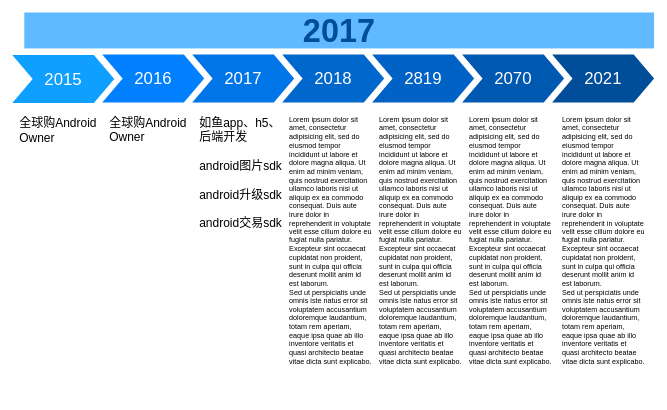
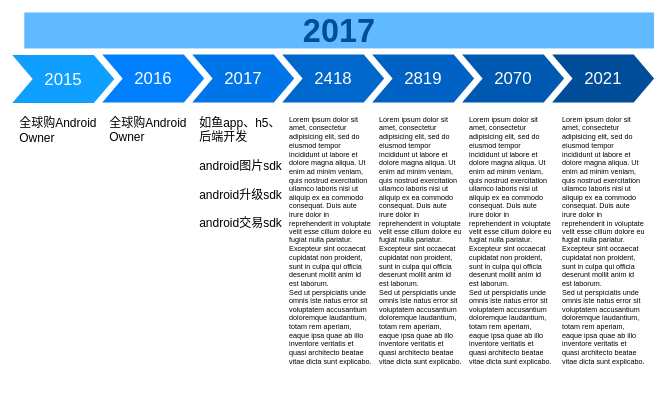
  <mxCell id="0" />
  <mxCell id="1" parent="0" />
  <mxCell id="2" value="2016" style="shape=step;whiteSpace=wrap;html=1;fontSize=28;fillColor=#0080FF;fontColor=#FFFFFF;strokeColor=none;" parent="1" vertex="1"><mxGeometry x="170" y="90" width="170" height="80" as="geometry" /></mxCell>
  <mxCell id="3" value="2017" style="shape=step;whiteSpace=wrap;html=1;fontSize=28;fillColor=#0075E8;fontColor=#FFFFFF;strokeColor=none;" parent="1" vertex="1"><mxGeometry x="320" y="90" width="170" height="80" as="geometry" /></mxCell>
- <mxCell id="4" value="2018" style="shape=step;whiteSpace=wrap;html=1;fontSize=28;fillColor=#0067CC;fontColor=#FFFFFF;strokeColor=none;" parent="1" vertex="1"><mxGeometry x="470" y="90" width="170" height="80" as="geometry" /></mxCell>
+ <mxCell id="4" value="2418" style="shape=step;whiteSpace=wrap;html=1;fontSize=28;fillColor=#0067CC;fontColor=#FFFFFF;strokeColor=none;" parent="1" vertex="1"><mxGeometry x="470" y="90" width="170" height="80" as="geometry" /></mxCell>
  <mxCell id="5" value="2819" style="shape=step;whiteSpace=wrap;html=1;fontSize=28;fillColor=#0062C4;fontColor=#FFFFFF;strokeColor=none;" parent="1" vertex="1"><mxGeometry x="620" y="90" width="170" height="80" as="geometry" /></mxCell>
  <mxCell id="6" value="2070" style="shape=step;whiteSpace=wrap;html=1;fontSize=28;fillColor=#0059B0;fontColor=#FFFFFF;strokeColor=none;" parent="1" vertex="1"><mxGeometry x="770" y="90" width="170" height="80" as="geometry" /></mxCell>
  <mxCell id="7" value="2021" style="shape=step;whiteSpace=wrap;html=1;fontSize=28;fillColor=#004D99;fontColor=#FFFFFF;strokeColor=none;" parent="1" vertex="1"><mxGeometry x="920" y="90" width="170" height="80" as="geometry" /></mxCell>
  <mxCell id="8" value="2017" style="text;html=1;strokeColor=none;fillColor=#61BAFF;align=center;verticalAlign=middle;whiteSpace=wrap;fontSize=54;fontStyle=1;fontColor=#004D99;" parent="1" vertex="1"><mxGeometry x="40" y="20" width="1050" height="60" as="geometry" /></mxCell>
  <mxCell id="9" value="&lt;span style=&quot;font-size: 20px&quot;&gt;全球购Android Owner&lt;br&gt;&lt;br&gt;&lt;br&gt;&lt;/span&gt;" style="text;spacingTop=-5;fillColor=#ffffff;whiteSpace=wrap;html=1;align=left;fontSize=12;fontFamily=Helvetica;fillColor=none;strokeColor=none;" parent="1" vertex="1"><mxGeometry x="180" y="190" width="140" height="470" as="geometry" /></mxCell>
  <mxCell id="10" value="&lt;font style=&quot;font-size: 20px&quot;&gt;如鱼app、h5、后端开发&lt;br&gt;&lt;br&gt;android图片sdk&lt;br&gt;&lt;br&gt;android升级sdk&lt;br&gt;&lt;br&gt;android交易sdk&lt;br&gt;&lt;/font&gt;" style="text;spacingTop=-5;fillColor=#ffffff;whiteSpace=wrap;html=1;align=left;fontSize=12;fontFamily=Helvetica;fillColor=none;strokeColor=none;" parent="1" vertex="1"><mxGeometry x="330" y="190" width="140" height="470" as="geometry" /></mxCell>
  <mxCell id="11" value="Lorem ipsum dolor sit amet, consectetur adipisicing elit, sed do eiusmod tempor incididunt ut labore et dolore magna aliqua. Ut enim ad minim veniam, quis nostrud exercitation ullamco laboris nisi ut aliquip ex ea commodo consequat. Duis aute irure dolor in reprehenderit in voluptate velit esse cillum dolore eu fugiat nulla pariatur. Excepteur sint occaecat cupidatat non proident, sunt in culpa qui officia deserunt mollit anim id est laborum.&lt;br&gt;Sed ut perspiciatis unde omnis iste natus error sit voluptatem accusantium doloremque laudantium, totam rem aperiam, eaque ipsa quae ab illo inventore veritatis et quasi architecto beatae vitae dicta sunt explicabo." style="text;spacingTop=-5;fillColor=#ffffff;whiteSpace=wrap;html=1;align=left;fontSize=12;fontFamily=Helvetica;fillColor=none;strokeColor=none;" parent="1" vertex="1"><mxGeometry x="480" y="190" width="140" height="470" as="geometry" /></mxCell>
  <mxCell id="12" value="Lorem ipsum dolor sit amet, consectetur adipisicing elit, sed do eiusmod tempor incididunt ut labore et dolore magna aliqua. Ut enim ad minim veniam, quis nostrud exercitation ullamco laboris nisi ut aliquip ex ea commodo consequat. Duis aute irure dolor in reprehenderit in voluptate velit esse cillum dolore eu fugiat nulla pariatur. Excepteur sint occaecat cupidatat non proident, sunt in culpa qui officia deserunt mollit anim id est laborum.&lt;br&gt;Sed ut perspiciatis unde omnis iste natus error sit voluptatem accusantium doloremque laudantium, totam rem aperiam, eaque ipsa quae ab illo inventore veritatis et quasi architecto beatae vitae dicta sunt explicabo." style="text;spacingTop=-5;fillColor=#ffffff;whiteSpace=wrap;html=1;align=left;fontSize=12;fontFamily=Helvetica;fillColor=none;strokeColor=none;" parent="1" vertex="1"><mxGeometry x="630" y="190" width="140" height="470" as="geometry" /></mxCell>
  <mxCell id="13" value="Lorem ipsum dolor sit amet, consectetur adipisicing elit, sed do eiusmod tempor incididunt ut labore et dolore magna aliqua. Ut enim ad minim veniam, quis nostrud exercitation ullamco laboris nisi ut aliquip ex ea commodo consequat. Duis aute irure dolor in reprehenderit in voluptate velit esse cillum dolore eu fugiat nulla pariatur. Excepteur sint occaecat cupidatat non proident, sunt in culpa qui officia deserunt mollit anim id est laborum.&lt;br&gt;Sed ut perspiciatis unde omnis iste natus error sit voluptatem accusantium doloremque laudantium, totam rem aperiam, eaque ipsa quae ab illo inventore veritatis et quasi architecto beatae vitae dicta sunt explicabo." style="text;spacingTop=-5;fillColor=#ffffff;whiteSpace=wrap;html=1;align=left;fontSize=12;fontFamily=Helvetica;fillColor=none;strokeColor=none;" parent="1" vertex="1"><mxGeometry x="780" y="190" width="140" height="470" as="geometry" /></mxCell>
  <mxCell id="14" value="Lorem ipsum dolor sit amet, consectetur adipisicing elit, sed do eiusmod tempor incididunt ut labore et dolore magna aliqua. Ut enim ad minim veniam, quis nostrud exercitation ullamco laboris nisi ut aliquip ex ea commodo consequat. Duis aute irure dolor in reprehenderit in voluptate velit esse cillum dolore eu fugiat nulla pariatur. Excepteur sint occaecat cupidatat non proident, sunt in culpa qui officia deserunt mollit anim id est laborum.&lt;br&gt;Sed ut perspiciatis unde omnis iste natus error sit voluptatem accusantium doloremque laudantium, totam rem aperiam, eaque ipsa quae ab illo inventore veritatis et quasi architecto beatae vitae dicta sunt explicabo." style="text;spacingTop=-5;fillColor=#ffffff;whiteSpace=wrap;html=1;align=left;fontSize=12;fontFamily=Helvetica;fillColor=none;strokeColor=none;" parent="1" vertex="1"><mxGeometry x="935" y="190" width="140" height="470" as="geometry" /></mxCell>
  <mxCell id="15" value="2015" style="shape=step;whiteSpace=wrap;html=1;fontSize=28;fillColor=#0F9FFF;fontColor=#FFFFFF;strokeColor=none;" vertex="1" parent="1"><mxGeometry x="20" y="91" width="170" height="80" as="geometry" /></mxCell>
  <mxCell id="16" value="&lt;font style=&quot;font-size: 20px&quot;&gt;全球购Android Owner&lt;/font&gt;" style="text;spacingTop=-5;fillColor=#ffffff;whiteSpace=wrap;html=1;align=left;fontSize=12;fontFamily=Helvetica;fillColor=none;strokeColor=none;" vertex="1" parent="1"><mxGeometry x="30" y="191" width="140" height="470" as="geometry" /></mxCell>
